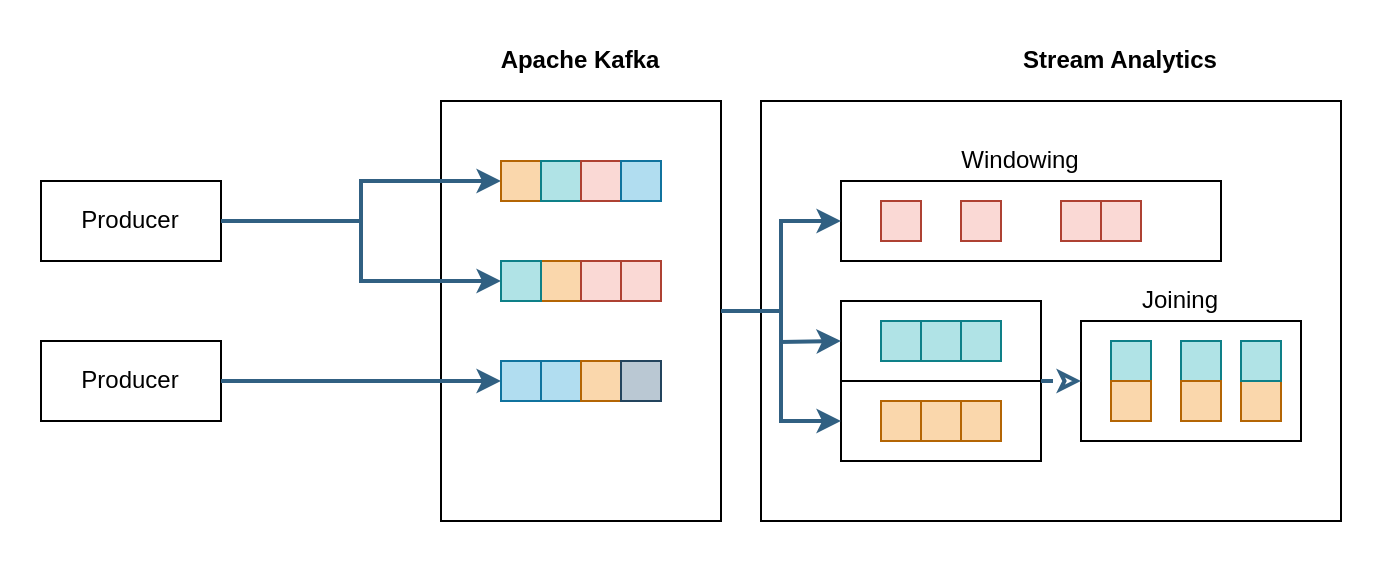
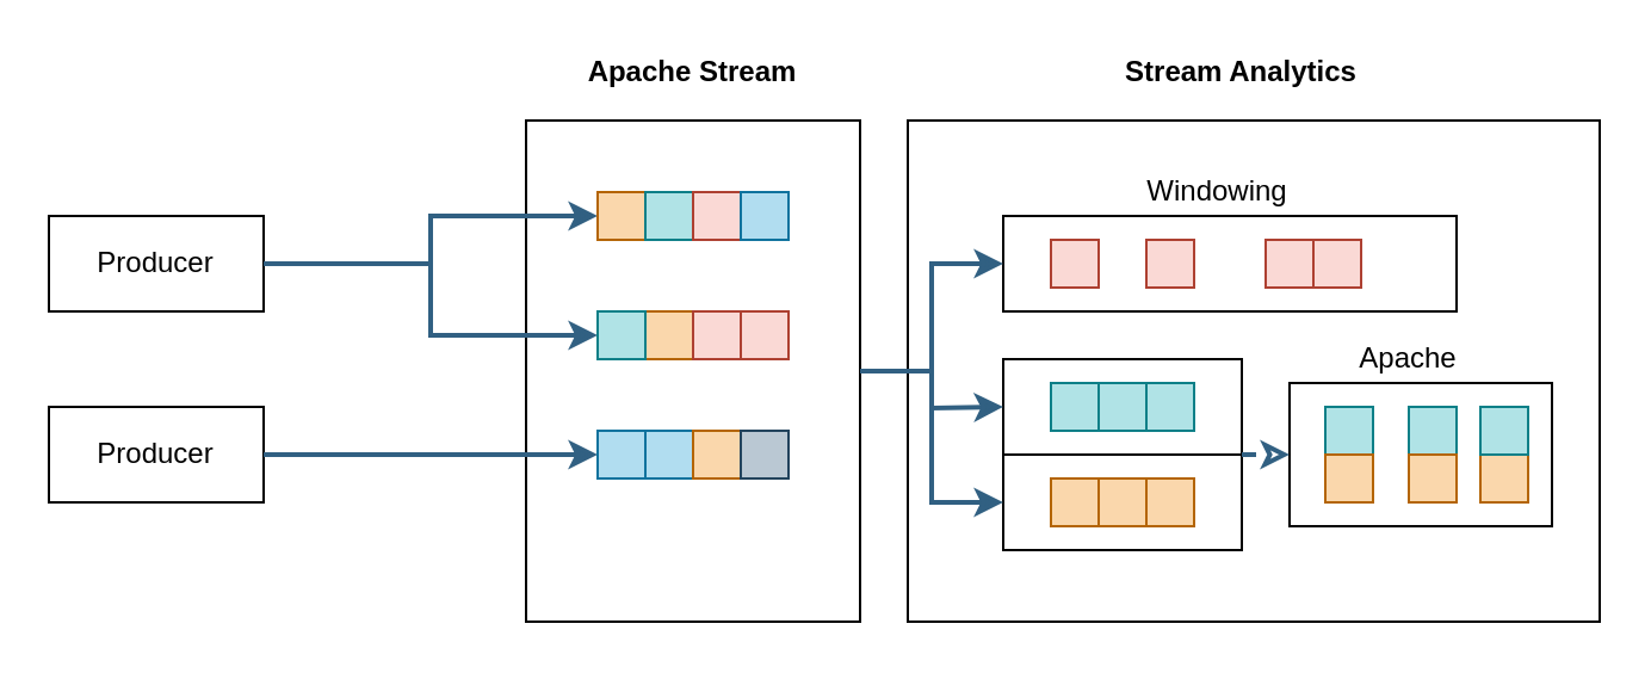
  <mxCell id="0" />
  <mxCell id="1" parent="0" />
  <mxCell id="2" value="" style="rounded=0;whiteSpace=wrap;html=1;" vertex="1" parent="1"><mxGeometry x="380" y="50" width="290" height="210" as="geometry" /></mxCell>
  <mxCell id="3" value="" style="rounded=0;whiteSpace=wrap;html=1;" vertex="1" parent="1"><mxGeometry x="540" y="160" width="110" height="60" as="geometry" /></mxCell>
  <mxCell id="4" value="" style="rounded=0;whiteSpace=wrap;html=1;" vertex="1" parent="1"><mxGeometry x="420" y="190" width="100" height="40" as="geometry" /></mxCell>
  <mxCell id="5" value="" style="rounded=0;whiteSpace=wrap;html=1;" vertex="1" parent="1"><mxGeometry x="420" y="150" width="100" height="40" as="geometry" /></mxCell>
  <mxCell id="6" value="" style="rounded=0;whiteSpace=wrap;html=1;" vertex="1" parent="1"><mxGeometry x="420" y="90" width="190" height="40" as="geometry" /></mxCell>
  <mxCell id="7" value="" style="rounded=0;whiteSpace=wrap;html=1;" vertex="1" parent="1"><mxGeometry x="220" y="50" width="140" height="210" as="geometry" /></mxCell>
  <mxCell id="8" style="edgeStyle=orthogonalEdgeStyle;rounded=0;orthogonalLoop=1;jettySize=auto;html=1;entryX=0;entryY=0.5;entryDx=0;entryDy=0;fillColor=#bac8d3;strokeWidth=2;strokeColor=#316082;" edge="1" parent="1" source="9" target="19"><mxGeometry relative="1" as="geometry" /></mxCell>
  <mxCell id="9" value="Producer" style="rounded=0;whiteSpace=wrap;html=1;" vertex="1" parent="1"><mxGeometry x="20" y="90" width="90" height="40" as="geometry" /></mxCell>
- <mxCell id="10" value="Apache Kafka" style="text;html=1;strokeColor=none;fillColor=none;align=center;verticalAlign=middle;whiteSpace=wrap;rounded=0;fontStyle=1" vertex="1" parent="1"><mxGeometry x="230" y="20" width="120" height="20" as="geometry" /></mxCell>
+ <mxCell id="10" value="Apache Stream" style="text;html=1;strokeColor=none;fillColor=none;align=center;verticalAlign=middle;whiteSpace=wrap;rounded=0;fontStyle=1" vertex="1" parent="1"><mxGeometry x="230" y="20" width="120" height="20" as="geometry" /></mxCell>
  <mxCell id="11" value="Producer" style="rounded=0;whiteSpace=wrap;html=1;" vertex="1" parent="1"><mxGeometry x="20" y="170" width="90" height="40" as="geometry" /></mxCell>
  <mxCell id="12" style="edgeStyle=orthogonalEdgeStyle;rounded=0;orthogonalLoop=1;jettySize=auto;html=1;entryX=0;entryY=0.5;entryDx=0;entryDy=0;fillColor=#bac8d3;strokeWidth=2;strokeColor=#316082;exitX=1;exitY=0.5;exitDx=0;exitDy=0;" edge="1" parent="1" source="9" target="14"><mxGeometry relative="1" as="geometry"><mxPoint x="120" y="100" as="sourcePoint" /><mxPoint x="260" y="150" as="targetPoint" /></mxGeometry></mxCell>
  <mxCell id="13" style="edgeStyle=orthogonalEdgeStyle;rounded=0;orthogonalLoop=1;jettySize=auto;html=1;entryX=0;entryY=0.5;entryDx=0;entryDy=0;fillColor=#bac8d3;strokeWidth=2;strokeColor=#316082;exitX=1;exitY=0.5;exitDx=0;exitDy=0;" edge="1" parent="1" source="11" target="21"><mxGeometry relative="1" as="geometry"><mxPoint x="120" y="100" as="sourcePoint" /><mxPoint x="260" y="100" as="targetPoint" /><Array as="points"><mxPoint x="140" y="190" /><mxPoint x="140" y="190" /></Array></mxGeometry></mxCell>
  <mxCell id="14" value="" style="whiteSpace=wrap;html=1;aspect=fixed;fillColor=#fad7ac;strokeColor=#b46504;" vertex="1" parent="1"><mxGeometry x="250" y="80" width="20" height="20" as="geometry" /></mxCell>
  <mxCell id="15" value="" style="whiteSpace=wrap;html=1;aspect=fixed;fillColor=#b0e3e6;strokeColor=#0e8088;" vertex="1" parent="1"><mxGeometry x="270" y="80" width="20" height="20" as="geometry" /></mxCell>
  <mxCell id="16" value="" style="whiteSpace=wrap;html=1;aspect=fixed;fillColor=#fad9d5;strokeColor=#ae4132;" vertex="1" parent="1"><mxGeometry x="290" y="80" width="20" height="20" as="geometry" /></mxCell>
  <mxCell id="17" value="" style="whiteSpace=wrap;html=1;aspect=fixed;fillColor=#b1ddf0;strokeColor=#10739e;" vertex="1" parent="1"><mxGeometry x="310" y="80" width="20" height="20" as="geometry" /></mxCell>
  <mxCell id="18" value="" style="whiteSpace=wrap;html=1;aspect=fixed;fillColor=#fad7ac;strokeColor=#b46504;" vertex="1" parent="1"><mxGeometry x="270" y="130" width="20" height="20" as="geometry" /></mxCell>
  <mxCell id="19" value="" style="whiteSpace=wrap;html=1;aspect=fixed;fillColor=#b0e3e6;strokeColor=#0e8088;" vertex="1" parent="1"><mxGeometry x="250" y="130" width="20" height="20" as="geometry" /></mxCell>
  <mxCell id="20" value="" style="whiteSpace=wrap;html=1;aspect=fixed;fillColor=#fad9d5;strokeColor=#ae4132;" vertex="1" parent="1"><mxGeometry x="290" y="130" width="20" height="20" as="geometry" /></mxCell>
  <mxCell id="21" value="" style="whiteSpace=wrap;html=1;aspect=fixed;fillColor=#b1ddf0;strokeColor=#10739e;" vertex="1" parent="1"><mxGeometry x="250" y="180" width="20" height="20" as="geometry" /></mxCell>
  <mxCell id="22" value="" style="whiteSpace=wrap;html=1;aspect=fixed;fillColor=#fad9d5;strokeColor=#ae4132;" vertex="1" parent="1"><mxGeometry x="310" y="130" width="20" height="20" as="geometry" /></mxCell>
  <mxCell id="23" value="" style="whiteSpace=wrap;html=1;aspect=fixed;fillColor=#b1ddf0;strokeColor=#10739e;" vertex="1" parent="1"><mxGeometry x="270" y="180" width="20" height="20" as="geometry" /></mxCell>
  <mxCell id="24" value="" style="whiteSpace=wrap;html=1;aspect=fixed;fillColor=#fad7ac;strokeColor=#b46504;" vertex="1" parent="1"><mxGeometry x="290" y="180" width="20" height="20" as="geometry" /></mxCell>
  <mxCell id="25" value="" style="whiteSpace=wrap;html=1;aspect=fixed;fillColor=#bac8d3;strokeColor=#23445d;" vertex="1" parent="1"><mxGeometry x="310" y="180" width="20" height="20" as="geometry" /></mxCell>
  <mxCell id="26" value="" style="whiteSpace=wrap;html=1;aspect=fixed;fillColor=#fad9d5;strokeColor=#ae4132;" vertex="1" parent="1"><mxGeometry x="440" y="100" width="20" height="20" as="geometry" /></mxCell>
  <mxCell id="27" value="" style="whiteSpace=wrap;html=1;aspect=fixed;fillColor=#fad9d5;strokeColor=#ae4132;" vertex="1" parent="1"><mxGeometry x="480" y="100" width="20" height="20" as="geometry" /></mxCell>
  <mxCell id="28" value="" style="whiteSpace=wrap;html=1;aspect=fixed;fillColor=#fad9d5;strokeColor=#ae4132;" vertex="1" parent="1"><mxGeometry x="530" y="100" width="20" height="20" as="geometry" /></mxCell>
  <mxCell id="29" value="" style="whiteSpace=wrap;html=1;aspect=fixed;fillColor=#fad9d5;strokeColor=#ae4132;" vertex="1" parent="1"><mxGeometry x="550" y="100" width="20" height="20" as="geometry" /></mxCell>
  <mxCell id="30" value="" style="whiteSpace=wrap;html=1;aspect=fixed;fillColor=#b0e3e6;strokeColor=#0e8088;" vertex="1" parent="1"><mxGeometry x="440" y="160" width="20" height="20" as="geometry" /></mxCell>
  <mxCell id="31" value="" style="whiteSpace=wrap;html=1;aspect=fixed;fillColor=#b0e3e6;strokeColor=#0e8088;" vertex="1" parent="1"><mxGeometry x="460" y="160" width="20" height="20" as="geometry" /></mxCell>
  <mxCell id="32" value="" style="whiteSpace=wrap;html=1;aspect=fixed;fillColor=#b0e3e6;strokeColor=#0e8088;" vertex="1" parent="1"><mxGeometry x="480" y="160" width="20" height="20" as="geometry" /></mxCell>
  <mxCell id="33" value="" style="whiteSpace=wrap;html=1;aspect=fixed;fillColor=#fad7ac;strokeColor=#b46504;" vertex="1" parent="1"><mxGeometry x="440" y="200" width="20" height="20" as="geometry" /></mxCell>
  <mxCell id="34" value="" style="whiteSpace=wrap;html=1;aspect=fixed;fillColor=#fad7ac;strokeColor=#b46504;" vertex="1" parent="1"><mxGeometry x="460" y="200" width="20" height="20" as="geometry" /></mxCell>
  <mxCell id="35" value="" style="whiteSpace=wrap;html=1;aspect=fixed;fillColor=#fad7ac;strokeColor=#b46504;" vertex="1" parent="1"><mxGeometry x="480" y="200" width="20" height="20" as="geometry" /></mxCell>
  <mxCell id="36" style="edgeStyle=orthogonalEdgeStyle;rounded=0;orthogonalLoop=1;jettySize=auto;html=1;fillColor=#bac8d3;strokeWidth=2;strokeColor=#316082;exitX=1;exitY=0.5;exitDx=0;exitDy=0;entryX=0;entryY=0.5;entryDx=0;entryDy=0;" edge="1" parent="1" source="7" target="6"><mxGeometry relative="1" as="geometry"><mxPoint x="120" y="100" as="sourcePoint" /><mxPoint x="400" y="110" as="targetPoint" /></mxGeometry></mxCell>
  <mxCell id="37" style="edgeStyle=orthogonalEdgeStyle;rounded=0;orthogonalLoop=1;jettySize=auto;html=1;fillColor=#bac8d3;strokeWidth=2;strokeColor=#316082;exitX=1;exitY=0.5;exitDx=0;exitDy=0;" edge="1" parent="1" source="7"><mxGeometry relative="1" as="geometry"><mxPoint x="370" y="205" as="sourcePoint" /><mxPoint x="420" y="170" as="targetPoint" /></mxGeometry></mxCell>
- <mxCell id="38" value="Stream Analytics" style="text;html=1;strokeColor=none;fillColor=none;align=center;verticalAlign=middle;whiteSpace=wrap;rounded=0;fontStyle=1" vertex="1" parent="1"><mxGeometry x="500" y="20" width="120" height="20" as="geometry" /></mxCell>
+ <mxCell id="38" value="Stream Analytics" style="text;html=1;strokeColor=none;fillColor=none;align=center;verticalAlign=middle;whiteSpace=wrap;rounded=0;fontStyle=1" vertex="1" parent="1"><mxGeometry x="460" y="20" width="120" height="20" as="geometry" /></mxCell>
  <mxCell id="39" value="Windowing" style="text;html=1;strokeColor=none;fillColor=none;align=center;verticalAlign=middle;whiteSpace=wrap;rounded=0;" vertex="1" parent="1"><mxGeometry x="490" y="70" width="40" height="20" as="geometry" /></mxCell>
  <mxCell id="40" style="edgeStyle=orthogonalEdgeStyle;rounded=0;orthogonalLoop=1;jettySize=auto;html=1;fillColor=#bac8d3;strokeWidth=2;strokeColor=#316082;exitX=1;exitY=0.5;exitDx=0;exitDy=0;entryX=0;entryY=0.5;entryDx=0;entryDy=0;" edge="1" parent="1" source="7" target="4"><mxGeometry relative="1" as="geometry"><mxPoint x="370" y="200" as="sourcePoint" /><mxPoint x="430" y="180" as="targetPoint" /></mxGeometry></mxCell>
  <mxCell id="41" value="" style="whiteSpace=wrap;html=1;aspect=fixed;fillColor=#b0e3e6;strokeColor=#0e8088;" vertex="1" parent="1"><mxGeometry x="590" y="170" width="20" height="20" as="geometry" /></mxCell>
  <mxCell id="42" value="" style="whiteSpace=wrap;html=1;aspect=fixed;fillColor=#fad7ac;strokeColor=#b46504;" vertex="1" parent="1"><mxGeometry x="590" y="190" width="20" height="20" as="geometry" /></mxCell>
  <mxCell id="43" value="" style="whiteSpace=wrap;html=1;aspect=fixed;fillColor=#b0e3e6;strokeColor=#0e8088;" vertex="1" parent="1"><mxGeometry x="555" y="170" width="20" height="20" as="geometry" /></mxCell>
  <mxCell id="44" value="" style="whiteSpace=wrap;html=1;aspect=fixed;fillColor=#fad7ac;strokeColor=#b46504;" vertex="1" parent="1"><mxGeometry x="555" y="190" width="20" height="20" as="geometry" /></mxCell>
  <mxCell id="45" value="" style="whiteSpace=wrap;html=1;aspect=fixed;fillColor=#fad7ac;strokeColor=#b46504;" vertex="1" parent="1"><mxGeometry x="620" y="190" width="20" height="20" as="geometry" /></mxCell>
  <mxCell id="46" value="" style="whiteSpace=wrap;html=1;aspect=fixed;fillColor=#b0e3e6;strokeColor=#0e8088;" vertex="1" parent="1"><mxGeometry x="620" y="170" width="20" height="20" as="geometry" /></mxCell>
  <mxCell id="47" value="" style="endArrow=classic;dashed=1;html=1;strokeColor=#316082;strokeWidth=2;exitX=1;exitY=1;exitDx=0;exitDy=0;endFill=0;" edge="1" parent="1" source="5"><mxGeometry width="50" height="50" relative="1" as="geometry"><mxPoint x="690" y="-115" as="sourcePoint" /><mxPoint x="540" y="190" as="targetPoint" /></mxGeometry></mxCell>
- <mxCell id="48" value="Joining" style="text;html=1;strokeColor=none;fillColor=none;align=center;verticalAlign=middle;whiteSpace=wrap;rounded=0;" vertex="1" parent="1"><mxGeometry x="570" y="140" width="40" height="20" as="geometry" /></mxCell>
+ <mxCell id="48" value="Apache" style="text;html=1;strokeColor=none;fillColor=none;align=center;verticalAlign=middle;whiteSpace=wrap;rounded=0;" vertex="1" parent="1"><mxGeometry x="570" y="140" width="40" height="20" as="geometry" /></mxCell>
